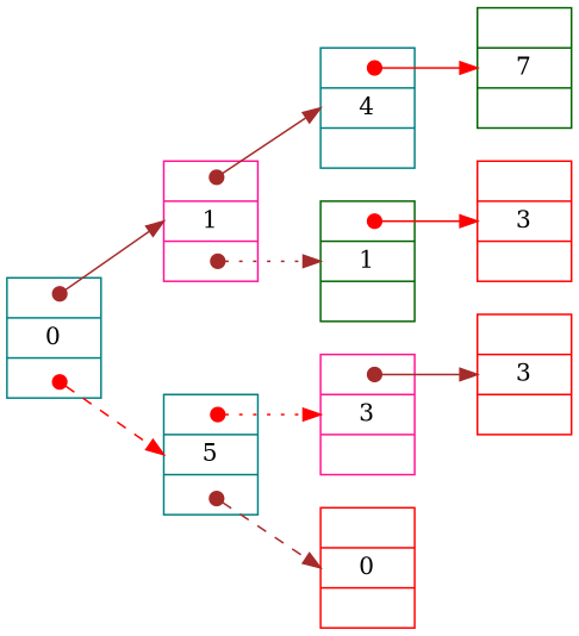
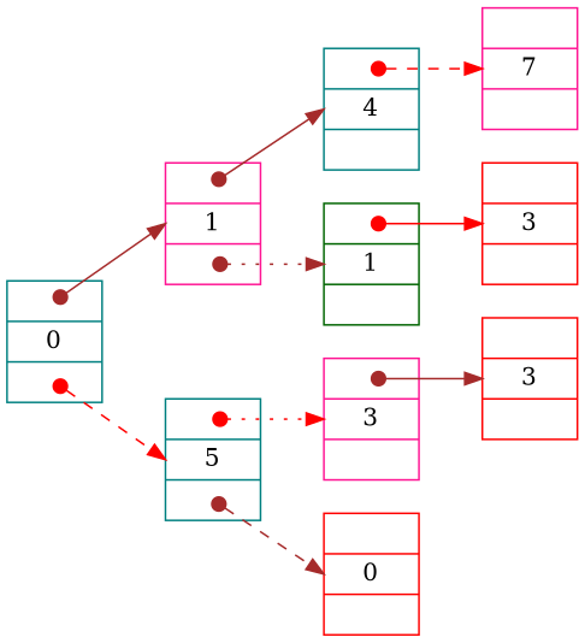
  digraph {
    rankdir=LR
    splines=false
    node [color=teal shape=record]
    edge [arrowtail=dot color=brown dir=both headport=value style=solid tailclip=false tailport="left:c"]
    n1 [height=.1 label="<left> | <value> 0 | <right>"]
    n2 [color=deeppink height=.1 label="<left> | <value> 1 | <right>"]
    n3 [height=.1 label="<left> | <value> 5 | <right>"]
    n4 [height=.1 label="<left> | <value> 4 | <right>"]
    n5 [color=darkgreen height=.1 label="<left> | <value> 1 | <right>"]
    n6 [color=deeppink height=.1 label="<left> | <value> 3 | <right>"]
    n7 [color=red height=.1 label="<left> | <value> 0 | <right>"]
-   n8 [color=darkgreen height=.1 label="<left> | <value> 7 | <right>"]
+   n8 [color=deeppink height=.1 label="<left> | <value> 7 | <right>"]
    n9 [color=red height=.1 label="<left> | <value> 3 | <right>"]
    n10 [color=red height=.1 label="<left> | <value> 3 | <right>"]
    n1 -> n2
    n1 -> n3 [color=red style=dashed tailport="right:c"]
    n2 -> n4
    n2 -> n5 [style=dotted tailport="right:c"]
    n3 -> n6 [color=red style=dotted]
    n3 -> n7 [style=dashed tailport="right:c"]
-   n4 -> n8 [color=red]
+   n4 -> n8 [color=red style=dashed]
    n5 -> n9 [color=red]
    n6 -> n10
  }
